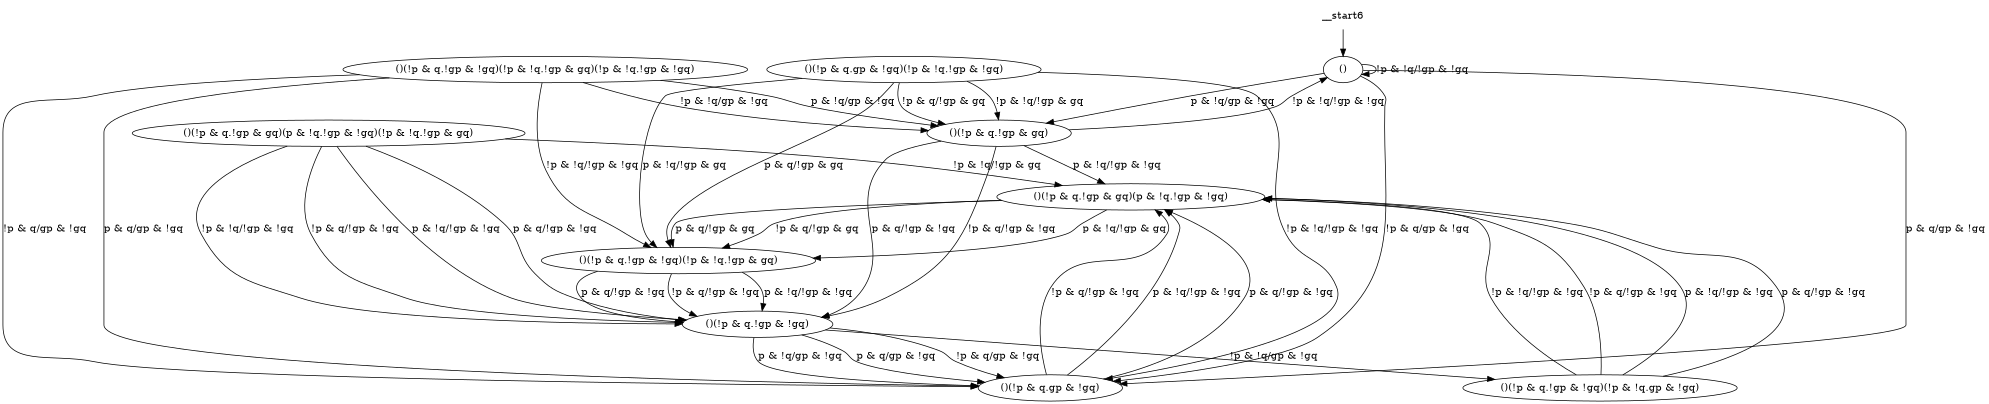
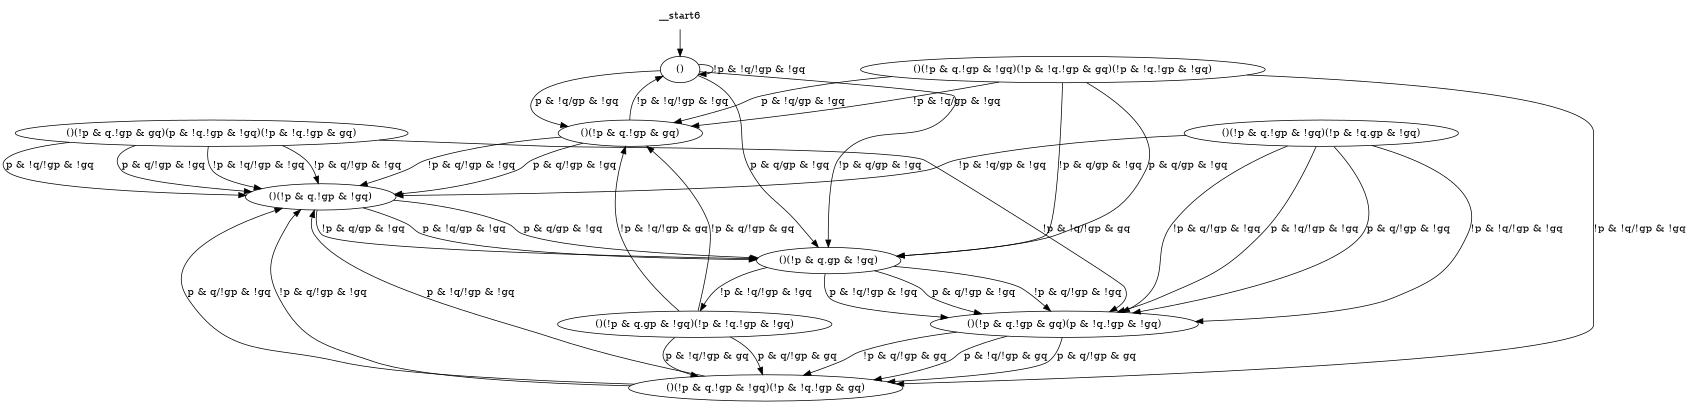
  digraph {
    n1 [label="()"]
    n2 [label="()(!p & q.!gp & gq)"]
    n3 [label="()(!p & q.gp & !gq)"]
    n4 [label="()(!p & q.!gp & !gq)"]
    n5 [label="()(!p & q.!gp & gq)(p & !q.!gp & !gq)"]
    n6 [label="()(!p & q.gp & !gq)(!p & !q.!gp & !gq)"]
    n7 [label="()(!p & q.!gp & !gq)(!p & !q.gp & !gq)"]
    n8 [label="()(!p & q.!gp & !gq)(!p & !q.!gp & gq)"]
    n9 [label="()(!p & q.!gp & gq)(p & !q.!gp & !gq)(!p & !q.!gp & gq)"]
    n10 [label="()(!p & q.!gp & !gq)(!p & !q.!gp & gq)(!p & !q.!gp & !gq)"]
    n11 [label=__start6 shape=none]
    n1 -> n1 [label="!p & !q/!gp & !gq"]
    n1 -> n2 [label="p & !q/gp & !gq"]
    n1 -> n3 [label="!p & q/gp & !gq"]
    n1 -> n3 [label="p & q/gp & !gq"]
    n2 -> n1 [label="!p & !q/!gp & !gq"]
    n2 -> n4 [label="!p & q/!gp & !gq"]
    n2 -> n4 [label="p & q/!gp & !gq"]
-   n2 -> n5 [label="p & !q/!gp & !gq"]
    n3 -> n5 [label="!p & q/!gp & !gq"]
    n3 -> n5 [label="p & !q/!gp & !gq"]
    n3 -> n5 [label="p & q/!gp & !gq"]
-   n6 -> n3 [label="!p & !q/!gp & !gq"]
+   n3 -> n6 [label="!p & !q/!gp & !gq"]
    n4 -> n3 [label="!p & q/gp & !gq"]
    n4 -> n3 [label="p & !q/gp & !gq"]
    n4 -> n3 [label="p & q/gp & !gq"]
-   n4 -> n7 [label="!p & !q/gp & !gq"]
+   n7 -> n4 [label="!p & !q/gp & !gq"]
    n5 -> n8 [label="!p & q/!gp & gq"]
    n5 -> n8 [label="p & !q/!gp & gq"]
    n5 -> n8 [label="p & q/!gp & gq"]
    n6 -> n2 [label="!p & !q/!gp & gq"]
    n6 -> n2 [label="!p & q/!gp & gq"]
    n6 -> n8 [label="p & !q/!gp & gq"]
    n6 -> n8 [label="p & q/!gp & gq"]
    n7 -> n5 [label="!p & !q/!gp & !gq"]
    n7 -> n5 [label="!p & q/!gp & !gq"]
    n7 -> n5 [label="p & !q/!gp & !gq"]
    n7 -> n5 [label="p & q/!gp & !gq"]
    n8 -> n4 [label="!p & q/!gp & !gq"]
    n8 -> n4 [label="p & !q/!gp & !gq"]
    n8 -> n4 [label="p & q/!gp & !gq"]
    n9 -> n4 [label="!p & !q/!gp & !gq"]
    n9 -> n4 [label="!p & q/!gp & !gq"]
    n9 -> n4 [label="p & !q/!gp & !gq"]
    n9 -> n4 [label="p & q/!gp & !gq"]
    n9 -> n5 [label="!p & !q/!gp & gq"]
    n10 -> n2 [label="!p & !q/gp & !gq"]
    n10 -> n2 [label="p & !q/gp & !gq"]
    n10 -> n3 [label="!p & q/gp & !gq"]
    n10 -> n3 [label="p & q/gp & !gq"]
    n10 -> n8 [label="!p & !q/!gp & !gq"]
    n11 -> n1
  }
